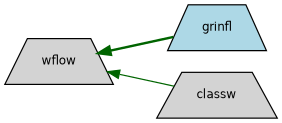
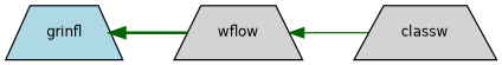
  digraph {
    rankdir=LR
    node [color=black fillcolor=lightgrey fontname=Helvetica fontsize=10 shape=trapezium style=filled]
    edge [color=darkgreen dir=back fontname=Helvetica fontsize=10 labelfontname=Helvetica labelfontsize=10]
    n1 [fontcolor=black height=0.2 label=wflow width=0.4]
    n2 [fillcolor=lightblue height=0.2 label=grinfl width=0.4]
    n3 [height=0.2 label=classw width=0.4]
-   n1 -> n2 [style=bold]
+   n2 -> n1 [style=bold]
    n1 -> n3 [style=solid]
  }
